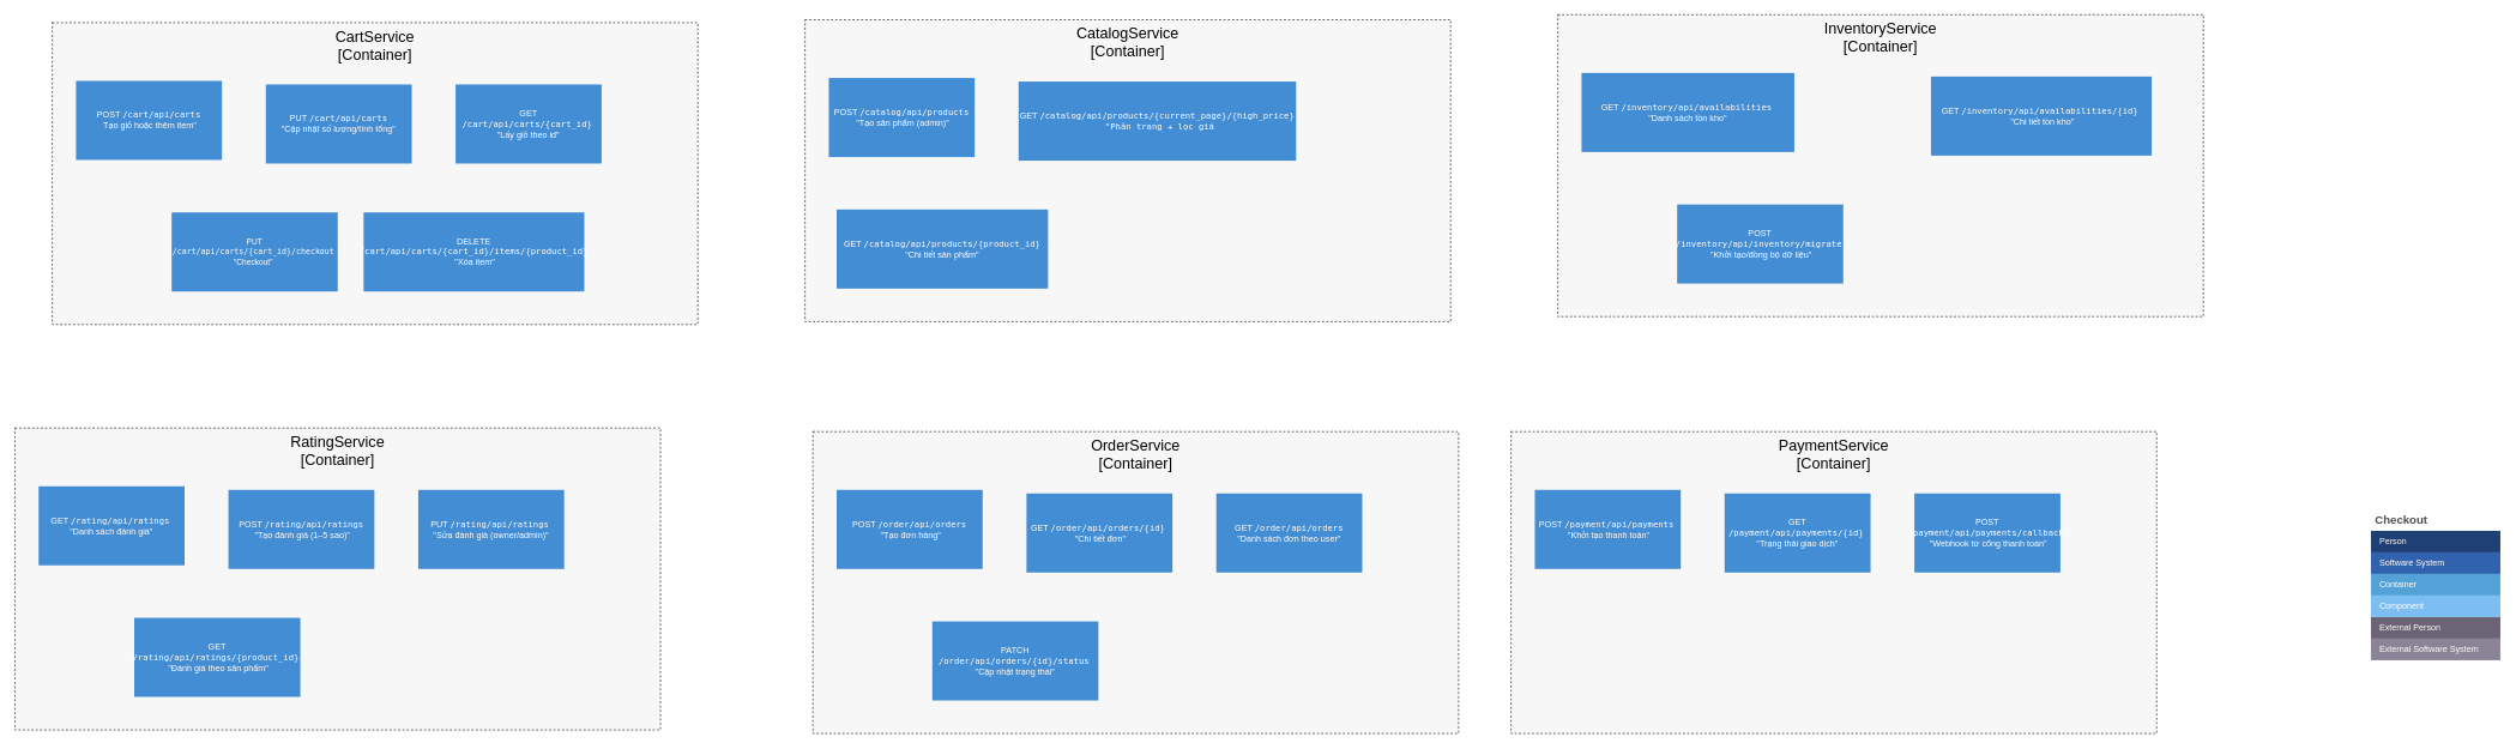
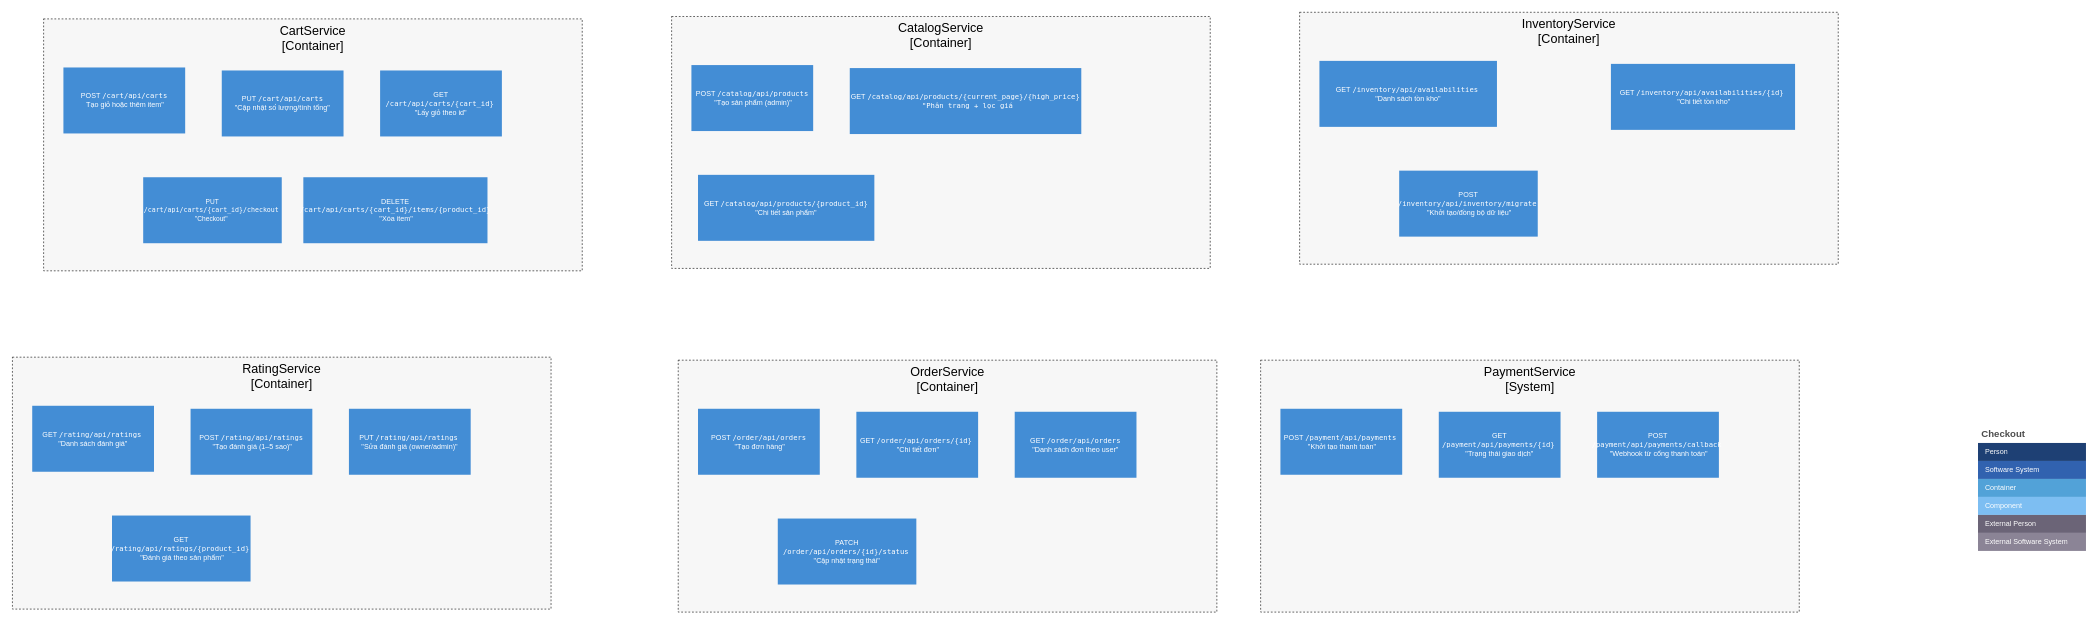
  <mxCell id="0" />
  <mxCell id="1" parent="0" />
  <mxCell id="2" value="" style="group" connectable="0" vertex="1" parent="1"><mxGeometry x="72" y="31" width="898" height="420" as="geometry" /></mxCell>
  <mxCell id="3" value="&lt;font style=&quot;font-size: 21px;&quot;&gt;CartService&lt;/font&gt;&lt;div&gt;&lt;font style=&quot;font-size: 21px;&quot;&gt;[Container]&lt;/font&gt;&lt;/div&gt;" style="rounded=0;whiteSpace=wrap;html=1;verticalAlign=top;dashed=1;fillColor=light-dark(#f7f7f7, #131313);" vertex="1" parent="2"><mxGeometry width="898" height="420" as="geometry" /></mxCell>
  <mxCell id="4" value="POST &lt;code data-start=&quot;632&quot; data-end=&quot;649&quot;&gt;/cart/api/carts&lt;br&gt;&lt;/code&gt;&amp;nbsp;Tạo giỏ hoặc thêm item&quot;" style="rounded=0;whiteSpace=wrap;html=1;fillColor=light-dark(#438dd5, #131313);strokeColor=none;fontColor=light-dark(#ffffff, #131313);" vertex="1" parent="2"><mxGeometry x="33" y="81" width="203" height="110" as="geometry" /></mxCell>
  <mxCell id="5" value="PUT &lt;code data-end=&quot;729&quot; data-start=&quot;712&quot;&gt;/cart/api/carts&lt;br&gt;&lt;/code&gt;&quot;Cập nhật số lượng/tính tổng&quot;" style="rounded=0;whiteSpace=wrap;html=1;fillColor=light-dark(#438dd5, #131313);strokeColor=none;fontColor=light-dark(#ffffff, #131313);" vertex="1" parent="2"><mxGeometry x="297" y="86" width="203" height="110" as="geometry" /></mxCell>
  <mxCell id="6" value="GET &lt;code data-end=&quot;821&quot; data-start=&quot;794&quot;&gt;/cart/api/carts/{cart_id}&lt;/code&gt;&amp;nbsp;&lt;br&gt;&quot;Lấy giỏ theo id&quot;" style="rounded=0;whiteSpace=wrap;html=1;fillColor=light-dark(#438dd5, #131313);strokeColor=none;fontColor=light-dark(#ffffff, #131313);" vertex="1" parent="2"><mxGeometry x="561" y="86" width="203" height="110" as="geometry" /></mxCell>
  <mxCell id="7" value="&lt;font style=&quot;font-size: 11px;&quot;&gt;PUT &lt;code data-end=&quot;912&quot; data-start=&quot;876&quot;&gt;/cart/api/carts/{cart_id}/checkout&lt;/code&gt;&amp;nbsp;&lt;br&gt;&quot;Checkout&quot;&amp;nbsp;&lt;/font&gt;" style="rounded=0;whiteSpace=wrap;html=1;fillColor=light-dark(#438dd5, #131313);strokeColor=none;fontColor=light-dark(#ffffff, #131313);" vertex="1" parent="2"><mxGeometry x="166" y="264" width="231" height="110" as="geometry" /></mxCell>
  <mxCell id="8" value="DELETE &lt;code data-end=&quot;1003&quot; data-start=&quot;957&quot;&gt;/cart/api/carts/{cart_id}/items/{product_id}&lt;br&gt;&lt;/code&gt;&amp;nbsp;&quot;Xóa item&quot;" style="rounded=0;whiteSpace=wrap;html=1;fillColor=light-dark(#438dd5, #131313);strokeColor=none;fontColor=light-dark(#ffffff, #131313);" vertex="1" parent="2"><mxGeometry x="433" y="264" width="307" height="110" as="geometry" /></mxCell>
  <mxCell id="9" value="" style="group" connectable="0" vertex="1" parent="1"><mxGeometry x="1119" y="27" width="898" height="420" as="geometry" /></mxCell>
  <mxCell id="10" value="&lt;font style=&quot;font-size: 21px;&quot;&gt;CatalogService&lt;/font&gt;&lt;div&gt;&lt;font style=&quot;font-size: 21px;&quot;&gt;[Container]&lt;/font&gt;&lt;/div&gt;" style="rounded=0;whiteSpace=wrap;html=1;verticalAlign=top;dashed=1;fillColor=light-dark(#f7f7f7, #131313);" vertex="1" parent="9"><mxGeometry width="898" height="420" as="geometry" /></mxCell>
  <mxCell id="11" value="POST &lt;code data-end=&quot;1090&quot; data-start=&quot;1067&quot;&gt;/catalog/api/products&lt;/code&gt;&lt;div&gt;&amp;nbsp;&quot;Tạo sản phẩm (admin)&quot;&lt;/div&gt;" style="rounded=0;whiteSpace=wrap;html=1;fillColor=light-dark(#438dd5, #131313);strokeColor=none;fontColor=light-dark(#ffffff, #131313);" vertex="1" parent="9"><mxGeometry x="33" y="81" width="203" height="110" as="geometry" /></mxCell>
  <mxCell id="12" value="GET &lt;code data-end=&quot;1188&quot; data-start=&quot;1137&quot;&gt;/catalog/api/products/{current_page}/{high_price}&lt;br&gt;&amp;nbsp;&quot;Phân trang + lọc giá&lt;/code&gt;" style="rounded=0;whiteSpace=wrap;html=1;fillColor=light-dark(#438dd5, #131313);strokeColor=none;fontColor=light-dark(#ffffff, #131313);" vertex="1" parent="9"><mxGeometry x="297" y="86" width="386" height="110" as="geometry" /></mxCell>
  <mxCell id="13" value="GET &lt;code data-end=&quot;1274&quot; data-start=&quot;1238&quot;&gt;/catalog/api/products/{product_id}&lt;/code&gt;&lt;div&gt;&amp;nbsp;&quot;Chi tiết sản phẩm&quot;&amp;nbsp;&lt;/div&gt;" style="rounded=0;whiteSpace=wrap;html=1;fillColor=light-dark(#438dd5, #131313);strokeColor=none;fontColor=light-dark(#ffffff, #131313);" vertex="1" parent="9"><mxGeometry x="44" y="264" width="294" height="110" as="geometry" /></mxCell>
  <mxCell id="14" value="" style="group" connectable="0" vertex="1" parent="1"><mxGeometry x="2166" y="20" width="898" height="420" as="geometry" /></mxCell>
  <mxCell id="15" value="&lt;div&gt;&lt;font style=&quot;font-size: 21px;&quot;&gt;InventoryService&lt;br&gt;[Container]&lt;/font&gt;&lt;/div&gt;" style="rounded=0;whiteSpace=wrap;html=1;verticalAlign=top;dashed=1;fillColor=light-dark(#f7f7f7, #131313);" vertex="1" parent="14"><mxGeometry width="898" height="420" as="geometry" /></mxCell>
  <mxCell id="16" value="GET &lt;code data-end=&quot;1375&quot; data-start=&quot;1344&quot;&gt;/inventory/api/availabilities&lt;/code&gt;&amp;nbsp;&lt;br&gt;&lt;span style=&quot;background-color: transparent; color: light-dark(rgb(255, 255, 255), rgb(19, 19, 19));&quot;&gt;&amp;nbsp;&quot;Danh sách tồn kho&quot;&amp;nbsp;&lt;/span&gt;" style="rounded=0;whiteSpace=wrap;html=1;fillColor=light-dark(#438dd5, #131313);strokeColor=none;fontColor=light-dark(#ffffff, #131313);" vertex="1" parent="14"><mxGeometry x="33" y="81" width="296" height="110" as="geometry" /></mxCell>
  <mxCell id="17" value="POST &lt;code data-end=&quot;1539&quot; data-start=&quot;1505&quot;&gt;/inventory/api/inventory/migrate&lt;/code&gt;&amp;nbsp;&lt;div&gt;&amp;nbsp;&quot;Khởi tạo/đồng bộ dữ liệu&quot;&lt;/div&gt;" style="rounded=0;whiteSpace=wrap;html=1;fillColor=light-dark(#438dd5, #131313);strokeColor=none;fontColor=light-dark(#ffffff, #131313);" vertex="1" parent="14"><mxGeometry x="166" y="264" width="231" height="110" as="geometry" /></mxCell>
  <mxCell id="18" value="GET &lt;code data-end=&quot;1458&quot; data-start=&quot;1422&quot;&gt;/inventory/api/availabilities/{id}&lt;/code&gt;&amp;nbsp;&lt;br&gt;&amp;nbsp;&quot;Chi tiết tồn kho&quot;" style="rounded=0;whiteSpace=wrap;html=1;fillColor=light-dark(#438dd5, #131313);strokeColor=none;fontColor=light-dark(#ffffff, #131313);" vertex="1" parent="14"><mxGeometry x="519" y="86" width="307" height="110" as="geometry" /></mxCell>
  <mxCell id="19" value="" style="group" connectable="0" vertex="1" parent="1"><mxGeometry x="20" y="595" width="898" height="420" as="geometry" /></mxCell>
  <mxCell id="20" value="&lt;font style=&quot;font-size: 21px;&quot;&gt;RatingService&lt;/font&gt;&lt;div&gt;&lt;font style=&quot;font-size: 21px;&quot;&gt;[Container]&lt;/font&gt;&lt;/div&gt;" style="rounded=0;whiteSpace=wrap;html=1;verticalAlign=top;dashed=1;fillColor=light-dark(#f7f7f7, #131313);" vertex="1" parent="19"><mxGeometry width="898" height="420" as="geometry" /></mxCell>
  <mxCell id="21" value="GET &lt;code data-end=&quot;1631&quot; data-start=&quot;1610&quot;&gt;/rating/api/ratings&lt;/code&gt;&amp;nbsp;&lt;br&gt;&amp;nbsp;&quot;Danh sách đánh giá&quot;&amp;nbsp;" style="rounded=0;whiteSpace=wrap;html=1;fillColor=light-dark(#438dd5, #131313);strokeColor=none;fontColor=light-dark(#ffffff, #131313);" vertex="1" parent="19"><mxGeometry x="33" y="81" width="203" height="110" as="geometry" /></mxCell>
  <mxCell id="22" value="POST &lt;code data-end=&quot;1701&quot; data-start=&quot;1680&quot;&gt;/rating/api/ratings&lt;br&gt;&lt;/code&gt;&amp;nbsp;&quot;Tạo đánh giá (1–5 sao)&quot;" style="rounded=0;whiteSpace=wrap;html=1;fillColor=light-dark(#438dd5, #131313);strokeColor=none;fontColor=light-dark(#ffffff, #131313);" vertex="1" parent="19"><mxGeometry x="297" y="86" width="203" height="110" as="geometry" /></mxCell>
  <mxCell id="23" value="PUT &lt;code data-end=&quot;1771&quot; data-start=&quot;1750&quot;&gt;/rating/api/ratings&lt;/code&gt;&amp;nbsp;&lt;br&gt;&quot;Sửa đánh giá (owner/admin)&quot;" style="rounded=0;whiteSpace=wrap;html=1;fillColor=light-dark(#438dd5, #131313);strokeColor=none;fontColor=light-dark(#ffffff, #131313);" vertex="1" parent="19"><mxGeometry x="561" y="86" width="203" height="110" as="geometry" /></mxCell>
  <mxCell id="24" value="GET &lt;code data-end=&quot;1855&quot; data-start=&quot;1821&quot;&gt;/rating/api/ratings/{product_id}&lt;/code&gt;&amp;nbsp;&lt;br&gt;&amp;nbsp;&quot;Đánh giá theo sản phẩm&quot;" style="rounded=0;whiteSpace=wrap;html=1;fillColor=light-dark(#438dd5, #131313);strokeColor=none;fontColor=light-dark(#ffffff, #131313);" vertex="1" parent="19"><mxGeometry x="166" y="264" width="231" height="110" as="geometry" /></mxCell>
  <mxCell id="25" value="" style="group" connectable="0" vertex="1" parent="1"><mxGeometry x="1130" y="600" width="898" height="420" as="geometry" /></mxCell>
  <mxCell id="26" value="&lt;font style=&quot;font-size: 21px;&quot;&gt;OrderService&lt;/font&gt;&lt;div&gt;&lt;font style=&quot;font-size: 21px;&quot;&gt;[Container]&lt;/font&gt;&lt;/div&gt;" style="rounded=0;whiteSpace=wrap;html=1;verticalAlign=top;dashed=1;fillColor=light-dark(#f7f7f7, #131313);" vertex="1" parent="25"><mxGeometry width="898" height="420" as="geometry" /></mxCell>
  <mxCell id="27" value="POST &lt;code data-end=&quot;1946&quot; data-start=&quot;1927&quot;&gt;/order/api/orders&lt;br&gt;&lt;/code&gt;&amp;nbsp;&quot;Tạo đơn hàng&quot;" style="rounded=0;whiteSpace=wrap;html=1;fillColor=light-dark(#438dd5, #131313);strokeColor=none;fontColor=light-dark(#ffffff, #131313);" vertex="1" parent="25"><mxGeometry x="33" y="81" width="203" height="110" as="geometry" /></mxCell>
  <mxCell id="28" value="GET &lt;code data-end=&quot;2009&quot; data-start=&quot;1985&quot;&gt;/order/api/orders/{id}&lt;/code&gt;&amp;nbsp;&lt;br&gt;&amp;nbsp;&quot;Chi tiết đơn&quot;" style="rounded=0;whiteSpace=wrap;html=1;fillColor=light-dark(#438dd5, #131313);strokeColor=none;fontColor=light-dark(#ffffff, #131313);" vertex="1" parent="25"><mxGeometry x="297" y="86" width="203" height="110" as="geometry" /></mxCell>
  <mxCell id="29" value="GET &lt;code data-end=&quot;2070&quot; data-start=&quot;2051&quot;&gt;/order/api/orders&lt;br&gt;&lt;/code&gt;&amp;nbsp;&quot;Danh sách đơn theo user&quot;&amp;nbsp;" style="rounded=0;whiteSpace=wrap;html=1;fillColor=light-dark(#438dd5, #131313);strokeColor=none;fontColor=light-dark(#ffffff, #131313);" vertex="1" parent="25"><mxGeometry x="561" y="86" width="203" height="110" as="geometry" /></mxCell>
  <mxCell id="30" value="PATCH &lt;code data-end=&quot;2156&quot; data-start=&quot;2125&quot;&gt;/order/api/orders/{id}/status&lt;/code&gt;&amp;nbsp;&lt;br&gt;&amp;nbsp;&quot;Cập nhật trạng thái&quot;&amp;nbsp;" style="rounded=0;whiteSpace=wrap;html=1;fillColor=light-dark(#438dd5, #131313);strokeColor=none;fontColor=light-dark(#ffffff, #131313);" vertex="1" parent="25"><mxGeometry x="166" y="264" width="231" height="110" as="geometry" /></mxCell>
  <mxCell id="31" value="" style="group" connectable="0" vertex="1" parent="1"><mxGeometry x="2101" y="600" width="898" height="420" as="geometry" /></mxCell>
- <mxCell id="32" value="&lt;font style=&quot;font-size: 21px;&quot;&gt;PaymentService&lt;/font&gt;&lt;div&gt;&lt;font style=&quot;font-size: 21px;&quot;&gt;[Container]&lt;/font&gt;&lt;/div&gt;" style="rounded=0;whiteSpace=wrap;html=1;verticalAlign=top;dashed=1;fillColor=light-dark(#f7f7f7, #131313);" vertex="1" parent="31"><mxGeometry width="898" height="420" as="geometry" /></mxCell>
+ <mxCell id="32" value="&lt;font style=&quot;font-size: 21px;&quot;&gt;PaymentService&lt;/font&gt;&lt;div&gt;&lt;font style=&quot;font-size: 21px;&quot;&gt;[System]&lt;/font&gt;&lt;/div&gt;" style="rounded=0;whiteSpace=wrap;html=1;verticalAlign=top;dashed=1;fillColor=light-dark(#f7f7f7, #131313);" vertex="1" parent="31"><mxGeometry width="898" height="420" as="geometry" /></mxCell>
  <mxCell id="33" value="POST &lt;code data-end=&quot;2244&quot; data-start=&quot;2221&quot;&gt;/payment/api/payments&lt;/code&gt;&amp;nbsp;&lt;br&gt;&amp;nbsp;&quot;Khởi tạo thanh toán&quot;" style="rounded=0;whiteSpace=wrap;html=1;fillColor=light-dark(#438dd5, #131313);strokeColor=none;fontColor=light-dark(#ffffff, #131313);" vertex="1" parent="31"><mxGeometry x="33" y="81" width="203" height="110" as="geometry" /></mxCell>
  <mxCell id="34" value="GET &lt;code data-end=&quot;2318&quot; data-start=&quot;2290&quot;&gt;/payment/api/payments/{id}&lt;/code&gt;&amp;nbsp;&lt;br&gt;&amp;nbsp;&quot;Trạng thái giao dịch&quot;&amp;nbsp;" style="rounded=0;whiteSpace=wrap;html=1;fillColor=light-dark(#438dd5, #131313);strokeColor=none;fontColor=light-dark(#ffffff, #131313);" vertex="1" parent="31"><mxGeometry x="297" y="86" width="203" height="110" as="geometry" /></mxCell>
  <mxCell id="35" value="POST &lt;code data-end=&quot;2401&quot; data-start=&quot;2369&quot;&gt;/payment/api/payments/callback&lt;/code&gt;&amp;nbsp;&lt;br&gt;&amp;nbsp;&quot;Webhook từ cổng thanh toán&quot;" style="rounded=0;whiteSpace=wrap;html=1;fillColor=light-dark(#438dd5, #131313);strokeColor=none;fontColor=light-dark(#ffffff, #131313);" vertex="1" parent="31"><mxGeometry x="561" y="86" width="203" height="110" as="geometry" /></mxCell>
  <mxCell id="36" value="Checkout" style="shape=table;startSize=30;container=1;collapsible=0;childLayout=tableLayout;fontSize=16;align=left;verticalAlign=top;fillColor=none;strokeColor=none;fontColor=#4D4D4D;fontStyle=1;spacingLeft=6;spacing=0;resizable=0;" vertex="1" parent="1"><mxGeometry x="3297" y="708" width="180" height="210" as="geometry" /></mxCell>
  <mxCell id="37" value="" style="shape=tableRow;horizontal=0;startSize=0;swimlaneHead=0;swimlaneBody=0;strokeColor=inherit;top=0;left=0;bottom=0;right=0;collapsible=0;dropTarget=0;fillColor=none;points=[[0,0.5],[1,0.5]];portConstraint=eastwest;fontSize=12;" vertex="1" parent="36"><mxGeometry y="30" width="180" height="30" as="geometry" /></mxCell>
  <mxCell id="38" value="Person" style="shape=partialRectangle;html=1;whiteSpace=wrap;connectable=0;strokeColor=inherit;overflow=hidden;fillColor=#1E4074;top=0;left=0;bottom=0;right=0;pointerEvents=1;fontSize=12;align=left;fontColor=#FFFFFF;gradientColor=none;spacingLeft=10;spacingRight=4;" vertex="1" parent="37"><mxGeometry width="180" height="30" as="geometry"><mxRectangle width="180" height="30" as="alternateBounds" /></mxGeometry></mxCell>
  <mxCell id="39" value="" style="shape=tableRow;horizontal=0;startSize=0;swimlaneHead=0;swimlaneBody=0;strokeColor=inherit;top=0;left=0;bottom=0;right=0;collapsible=0;dropTarget=0;fillColor=none;points=[[0,0.5],[1,0.5]];portConstraint=eastwest;fontSize=12;" vertex="1" parent="36"><mxGeometry y="60" width="180" height="30" as="geometry" /></mxCell>
  <mxCell id="40" value="Software System" style="shape=partialRectangle;html=1;whiteSpace=wrap;connectable=0;strokeColor=inherit;overflow=hidden;fillColor=#3162AF;top=0;left=0;bottom=0;right=0;pointerEvents=1;fontSize=12;align=left;fontColor=#FFFFFF;gradientColor=none;spacingLeft=10;spacingRight=4;" vertex="1" parent="39"><mxGeometry width="180" height="30" as="geometry"><mxRectangle width="180" height="30" as="alternateBounds" /></mxGeometry></mxCell>
  <mxCell id="41" value="" style="shape=tableRow;horizontal=0;startSize=0;swimlaneHead=0;swimlaneBody=0;strokeColor=inherit;top=0;left=0;bottom=0;right=0;collapsible=0;dropTarget=0;fillColor=none;points=[[0,0.5],[1,0.5]];portConstraint=eastwest;fontSize=12;" vertex="1" parent="36"><mxGeometry y="90" width="180" height="30" as="geometry" /></mxCell>
  <mxCell id="42" value="Container" style="shape=partialRectangle;html=1;whiteSpace=wrap;connectable=0;strokeColor=inherit;overflow=hidden;fillColor=#52a2d8;top=0;left=0;bottom=0;right=0;pointerEvents=1;fontSize=12;align=left;fontColor=#FFFFFF;gradientColor=none;spacingLeft=10;spacingRight=4;" vertex="1" parent="41"><mxGeometry width="180" height="30" as="geometry"><mxRectangle width="180" height="30" as="alternateBounds" /></mxGeometry></mxCell>
  <mxCell id="43" value="" style="shape=tableRow;horizontal=0;startSize=0;swimlaneHead=0;swimlaneBody=0;strokeColor=inherit;top=0;left=0;bottom=0;right=0;collapsible=0;dropTarget=0;fillColor=none;points=[[0,0.5],[1,0.5]];portConstraint=eastwest;fontSize=12;" vertex="1" parent="36"><mxGeometry y="120" width="180" height="30" as="geometry" /></mxCell>
  <mxCell id="44" value="Component" style="shape=partialRectangle;html=1;whiteSpace=wrap;connectable=0;strokeColor=inherit;overflow=hidden;fillColor=#7dbef2;top=0;left=0;bottom=0;right=0;pointerEvents=1;fontSize=12;align=left;fontColor=#FFFFFF;gradientColor=none;spacingLeft=10;spacingRight=4;" vertex="1" parent="43"><mxGeometry width="180" height="30" as="geometry"><mxRectangle width="180" height="30" as="alternateBounds" /></mxGeometry></mxCell>
  <mxCell id="45" value="" style="shape=tableRow;horizontal=0;startSize=0;swimlaneHead=0;swimlaneBody=0;strokeColor=inherit;top=0;left=0;bottom=0;right=0;collapsible=0;dropTarget=0;fillColor=none;points=[[0,0.5],[1,0.5]];portConstraint=eastwest;fontSize=12;" vertex="1" parent="36"><mxGeometry y="150" width="180" height="30" as="geometry" /></mxCell>
  <mxCell id="46" value="External Person" style="shape=partialRectangle;html=1;whiteSpace=wrap;connectable=0;strokeColor=inherit;overflow=hidden;fillColor=#6b6477;top=0;left=0;bottom=0;right=0;pointerEvents=1;fontSize=12;align=left;fontColor=#FFFFFF;gradientColor=none;spacingLeft=10;spacingRight=4;" vertex="1" parent="45"><mxGeometry width="180" height="30" as="geometry"><mxRectangle width="180" height="30" as="alternateBounds" /></mxGeometry></mxCell>
  <mxCell id="47" value="" style="shape=tableRow;horizontal=0;startSize=0;swimlaneHead=0;swimlaneBody=0;strokeColor=inherit;top=0;left=0;bottom=0;right=0;collapsible=0;dropTarget=0;fillColor=none;points=[[0,0.5],[1,0.5]];portConstraint=eastwest;fontSize=12;" vertex="1" parent="36"><mxGeometry y="180" width="180" height="30" as="geometry" /></mxCell>
  <mxCell id="48" value="External Software System" style="shape=partialRectangle;html=1;whiteSpace=wrap;connectable=0;strokeColor=inherit;overflow=hidden;fillColor=#8b8496;top=0;left=0;bottom=0;right=0;pointerEvents=1;fontSize=12;align=left;fontColor=#FFFFFF;gradientColor=none;spacingLeft=10;spacingRight=4;" vertex="1" parent="47"><mxGeometry width="180" height="30" as="geometry"><mxRectangle width="180" height="30" as="alternateBounds" /></mxGeometry></mxCell>
